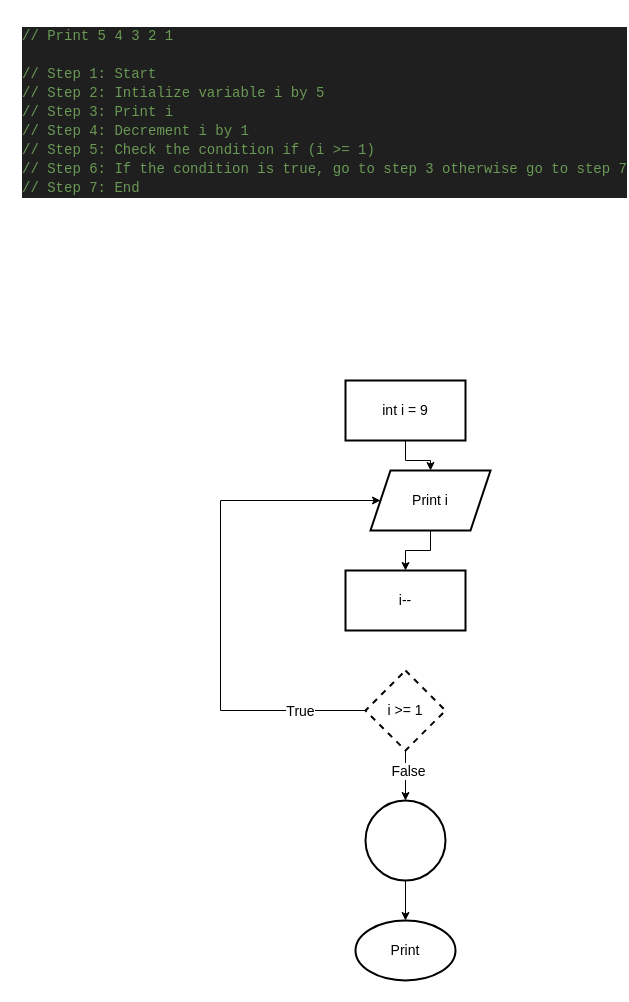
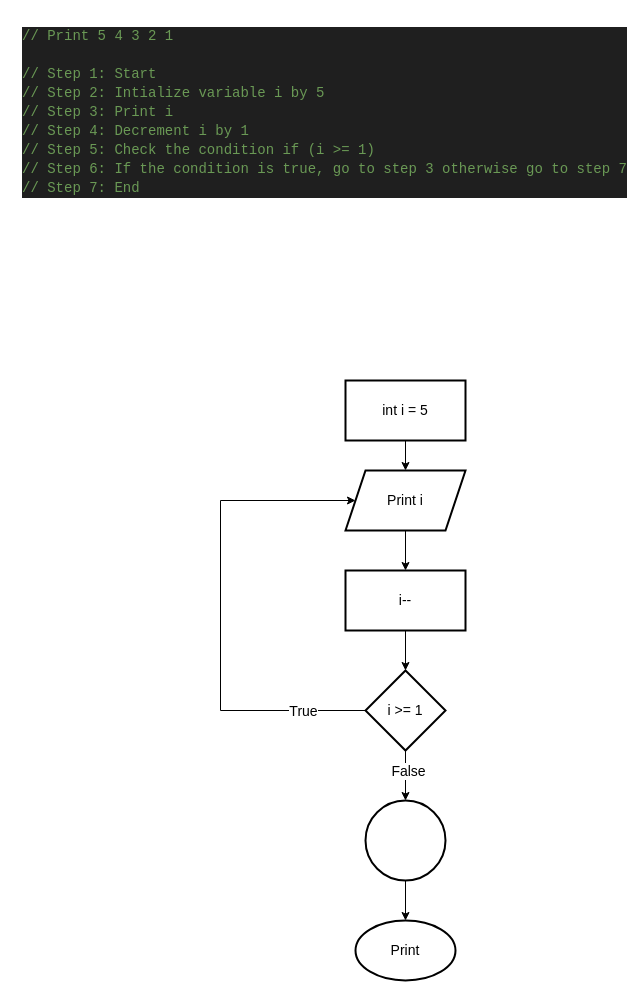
  <mxCell id="0" />
  <mxCell id="1" parent="0" />
  <mxCell id="2" value="Print" style="strokeWidth=2;html=1;shape=mxgraph.flowchart.start_1;whiteSpace=wrap;fontSize=14;" vertex="1" parent="1"><mxGeometry x="355" y="920" width="100" height="60" as="geometry" /></mxCell>
  <mxCell id="3" value="" style="edgeStyle=orthogonalEdgeStyle;rounded=0;orthogonalLoop=1;jettySize=auto;html=1;fontSize=14;" edge="1" parent="1" source="4" target="6"><mxGeometry relative="1" as="geometry" /></mxCell>
- <mxCell id="4" value="int i = 9" style="whiteSpace=wrap;html=1;strokeWidth=2;fontSize=14;" vertex="1" parent="1"><mxGeometry x="345" y="380" width="120" height="60" as="geometry" /></mxCell>
+ <mxCell id="4" value="int i = 5" style="whiteSpace=wrap;html=1;strokeWidth=2;fontSize=14;" vertex="1" parent="1"><mxGeometry x="345" y="380" width="120" height="60" as="geometry" /></mxCell>
  <mxCell id="5" value="" style="edgeStyle=orthogonalEdgeStyle;rounded=0;orthogonalLoop=1;jettySize=auto;html=1;fontSize=14;" edge="1" parent="1" source="6" target="8"><mxGeometry relative="1" as="geometry" /></mxCell>
- <mxCell id="6" value="Print i" style="shape=parallelogram;perimeter=parallelogramPerimeter;whiteSpace=wrap;html=1;fixedSize=1;strokeWidth=2;fontSize=14;" vertex="1" parent="1"><mxGeometry x="370" y="470" width="120" height="60" as="geometry" /></mxCell>
+ <mxCell id="6" value="Print i" style="shape=parallelogram;perimeter=parallelogramPerimeter;whiteSpace=wrap;html=1;fixedSize=1;strokeWidth=2;fontSize=14;" vertex="1" parent="1"><mxGeometry x="345" y="470" width="120" height="60" as="geometry" /></mxCell>
+ <mxCell id="7" value="" style="edgeStyle=orthogonalEdgeStyle;rounded=0;orthogonalLoop=1;jettySize=auto;html=1;fontSize=14;" edge="1" parent="1" source="8" target="13"><mxGeometry relative="1" as="geometry" /></mxCell>
  <mxCell id="8" value="i--" style="whiteSpace=wrap;html=1;strokeWidth=2;fontSize=14;" vertex="1" parent="1"><mxGeometry x="345" y="570" width="120" height="60" as="geometry" /></mxCell>
  <mxCell id="9" value="" style="edgeStyle=orthogonalEdgeStyle;rounded=0;orthogonalLoop=1;jettySize=auto;html=1;entryX=0;entryY=0.5;entryDx=0;entryDy=0;fontSize=14;" edge="1" parent="1" source="13" target="6"><mxGeometry relative="1" as="geometry"><mxPoint x="305" y="710" as="targetPoint" /><Array as="points"><mxPoint x="220" y="710" /><mxPoint x="220" y="500" /></Array></mxGeometry></mxCell>
  <mxCell id="10" value="True" style="edgeLabel;html=1;align=center;verticalAlign=middle;resizable=0;points=[];fontSize=14;" vertex="1" connectable="0" parent="9"><mxGeometry x="-0.744" relative="1" as="geometry"><mxPoint as="offset" /></mxGeometry></mxCell>
  <mxCell id="11" value="" style="edgeStyle=orthogonalEdgeStyle;rounded=0;orthogonalLoop=1;jettySize=auto;html=1;fontSize=14;" edge="1" parent="1" source="13" target="15"><mxGeometry relative="1" as="geometry" /></mxCell>
  <mxCell id="12" value="False" style="edgeLabel;html=1;align=center;verticalAlign=middle;resizable=0;points=[];fontSize=14;" vertex="1" connectable="0" parent="11"><mxGeometry x="-0.184" y="2" relative="1" as="geometry"><mxPoint as="offset" /></mxGeometry></mxCell>
- <mxCell id="13" value="i &amp;gt;= 1" style="rhombus;whiteSpace=wrap;html=1;strokeWidth=2;fontSize=14;dashed=1;" vertex="1" parent="1"><mxGeometry x="365" y="670" width="80" height="80" as="geometry" /></mxCell>
+ <mxCell id="13" value="i &amp;gt;= 1" style="rhombus;whiteSpace=wrap;html=1;strokeWidth=2;fontSize=14;" vertex="1" parent="1"><mxGeometry x="365" y="670" width="80" height="80" as="geometry" /></mxCell>
  <mxCell id="14" value="" style="edgeStyle=orthogonalEdgeStyle;rounded=0;orthogonalLoop=1;jettySize=auto;html=1;fontSize=14;" edge="1" parent="1" source="15" target="2"><mxGeometry relative="1" as="geometry" /></mxCell>
  <mxCell id="15" value="" style="ellipse;whiteSpace=wrap;html=1;strokeWidth=2;fontSize=14;" vertex="1" parent="1"><mxGeometry x="365" y="800" width="80" height="80" as="geometry" /></mxCell>
  <mxCell id="16" value="&lt;div style=&quot;color: #cccccc;background-color: #1f1f1f;font-family: Consolas, 'Courier New', monospace;font-weight: normal;font-size: 14px;line-height: 19px;white-space: pre;&quot;&gt;&lt;div&gt;&lt;span style=&quot;color: #6a9955;&quot;&gt;// Print 5 4 3 2 1&lt;/span&gt;&lt;/div&gt;&lt;br&gt;&lt;div&gt;&lt;span style=&quot;color: #6a9955;&quot;&gt;// Step 1: Start&lt;/span&gt;&lt;/div&gt;&lt;div&gt;&lt;span style=&quot;color: #6a9955;&quot;&gt;// Step 2: Intialize variable i by 5&lt;/span&gt;&lt;/div&gt;&lt;div&gt;&lt;span style=&quot;color: #6a9955;&quot;&gt;// Step 3: Print i&lt;/span&gt;&lt;/div&gt;&lt;div&gt;&lt;span style=&quot;color: #6a9955;&quot;&gt;// Step 4: Decrement i by 1&lt;/span&gt;&lt;/div&gt;&lt;div&gt;&lt;span style=&quot;color: #6a9955;&quot;&gt;// Step 5: Check the condition if (i &amp;gt;= 1) &lt;/span&gt;&lt;/div&gt;&lt;div&gt;&lt;span style=&quot;color: #6a9955;&quot;&gt;// Step 6: If the condition is true, go to step 3 otherwise go to step 7&lt;/span&gt;&lt;/div&gt;&lt;div&gt;&lt;span style=&quot;color: #6a9955;&quot;&gt;// Step 7: End&lt;/span&gt;&lt;/div&gt;&lt;/div&gt;" style="text;whiteSpace=wrap;html=1;" vertex="1" parent="1"><mxGeometry x="20" y="20" width="560" height="190" as="geometry" /></mxCell>
